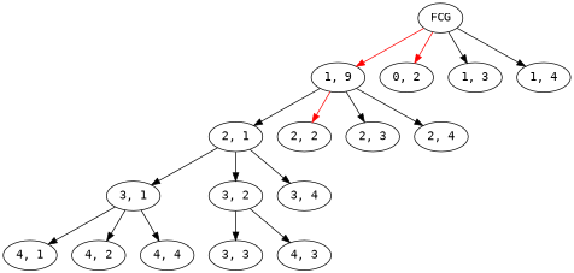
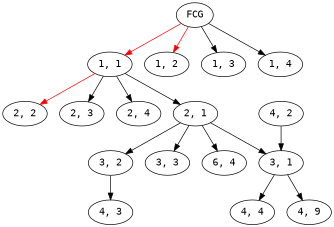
  digraph {
    fontname="DejaVu Sans Mono"
    node [fontname="DejaVu Sans Mono"]
    edge [color=black fontname="DejaVu Sans Mono"]
    FCG
-   "1, 1" [label="1, 9"]
-   "1, 2" [label="0, 2"]
+   "1, 1"
+   "1, 2"
    "1, 3"
    "1, 4"
    "2, 1"
    "2, 2"
    "2, 3"
    "2, 4"
    "3, 1"
    "3, 2"
    "3, 3"
-   "3, 4"
-   "4, 1"
+   "3, 4" [label="6, 4"]
+   "4, 1" [label="4, 9"]
    "4, 2"
    "4, 4"
    "4, 3"
    FCG -> "1, 1" [color=red]
    FCG -> "1, 2" [color=red]
    FCG -> "1, 3"
    FCG -> "1, 4"
    "1, 1" -> "2, 1"
    "1, 1" -> "2, 2" [color=red]
    "1, 1" -> "2, 3"
    "1, 1" -> "2, 4"
    "2, 1" -> "3, 1"
    "2, 1" -> "3, 2"
-   "3, 2" -> "3, 3"
+   "2, 1" -> "3, 3"
    "2, 1" -> "3, 4"
    "3, 1" -> "4, 1"
-   "3, 1" -> "4, 2"
+   "4, 2" -> "3, 1"
    "3, 1" -> "4, 4"
    "3, 2" -> "4, 3"
  }
